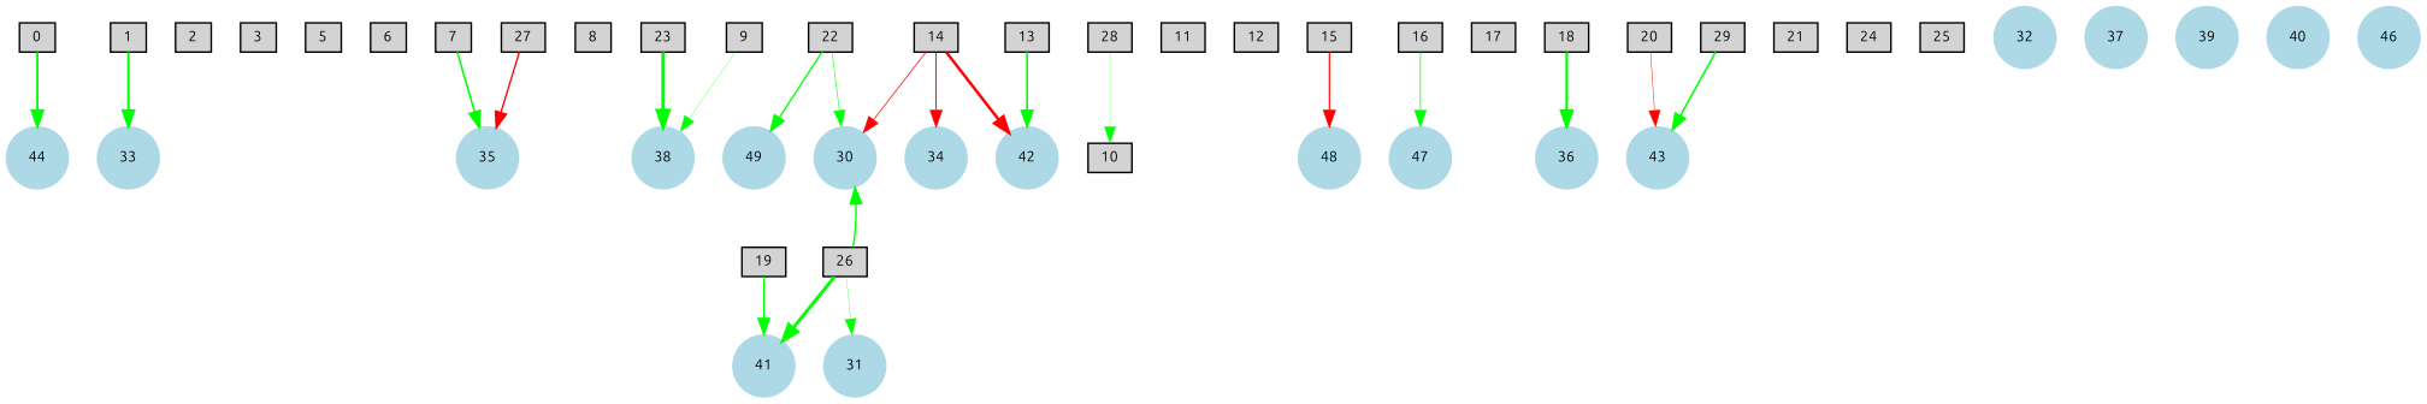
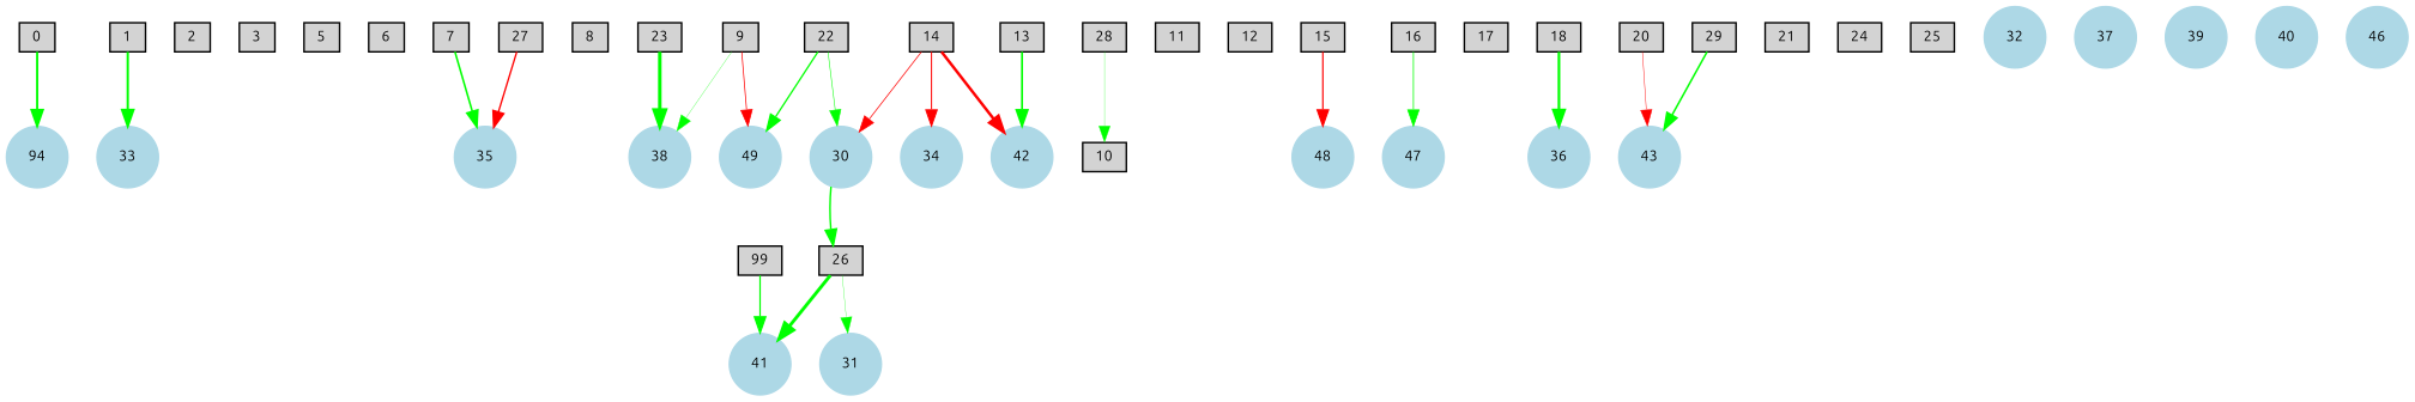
  digraph {
    fontname=Ubuntu
    node [fontname=Ubuntu fontsize=9 shape=box style=filled]
    edge [color=green fontname=Ubuntu style=solid]
    0 [height=0.2 width=0.2]
-   44 [color=lightblue height=0.2 shape=circle width=0.2]
+   44 [color=lightblue height=0.2 shape=circle width=0.2 label=94]
    1 [height=0.2 width=0.2]
    33 [color=lightblue height=0.2 shape=circle width=0.2]
    2 [height=0.2 width=0.2]
    3 [height=0.2 width=0.2]
    5 [height=0.2 width=0.2]
    6 [height=0.2 width=0.2]
    7 [height=0.2 width=0.2]
    35 [color=lightblue height=0.2 shape=circle width=0.2]
    8 [height=0.2 width=0.2]
    9 [height=0.2 width=0.2]
    38 [color=lightblue height=0.2 shape=circle width=0.2]
    n14 [color=lightblue height=0.2 label=49 shape=circle width=0.2]
    10 [height=0.2 width=0.2]
    11 [height=0.2 width=0.2]
    12 [height=0.2 width=0.2]
    13 [height=0.2 width=0.2]
    42 [color=lightblue height=0.2 shape=circle width=0.2]
    14 [height=0.2 width=0.2]
    30 [color=lightblue height=0.2 shape=circle width=0.2]
    34 [color=lightblue height=0.2 shape=circle width=0.2]
    15 [height=0.2 width=0.2]
    48 [color=lightblue height=0.2 shape=circle width=0.2]
    16 [height=0.2 width=0.2]
    47 [color=lightblue height=0.2 shape=circle width=0.2]
    17 [height=0.2 width=0.2]
    18 [height=0.2 width=0.2]
    36 [color=lightblue height=0.2 shape=circle width=0.2]
-   19 [height=0.2 width=0.2]
+   19 [height=0.2 width=0.2 label=99]
    41 [color=lightblue height=0.2 shape=circle width=0.2]
    20 [height=0.2 width=0.2]
    43 [color=lightblue height=0.2 shape=circle width=0.2]
    21 [height=0.2 width=0.2]
    22 [height=0.2 width=0.2]
    23 [height=0.2 width=0.2]
    24 [height=0.2 width=0.2]
    25 [height=0.2 width=0.2]
    26 [height=0.2 width=0.2]
    31 [color=lightblue height=0.2 shape=circle width=0.2]
    27 [height=0.2 width=0.2]
    28 [height=0.2 width=0.2]
    29 [height=0.2 width=0.2]
    32 [color=lightblue height=0.2 shape=circle width=0.2]
    37 [color=lightblue height=0.2 shape=circle width=0.2]
    39 [color=lightblue height=0.2 shape=circle width=0.2]
    40 [color=lightblue height=0.2 shape=circle width=0.2]
    46 [color=lightblue height=0.2 shape=circle width=0.2]
    0 -> 44 [penwidth=1.36926462708]
    1 -> 33 [penwidth=1.43457192848]
    7 -> 35 [penwidth=1.12887268401]
    9 -> 38 [penwidth=0.197049979752]
+   9 -> n14 [color=red penwidth=0.523922748348]
    13 -> 42 [penwidth=1.20655949553]
    14 -> 42 [color=red penwidth=1.75519776609]
    14 -> 30 [color=red penwidth=0.517297325536]
    14 -> 34 [color=red penwidth=0.727308643517]
    15 -> 48 [color=red penwidth=0.849008809887]
    16 -> 47 [penwidth=0.538900311724]
    18 -> 36 [penwidth=1.58496349013]
    19 -> 41 [penwidth=0.878081845805]
    20 -> 43 [color=red penwidth=0.320465000745]
    22 -> n14 [penwidth=0.928011664411]
    22 -> 30 [penwidth=0.384253556171]
    23 -> 38 [penwidth=2.18799953573]
-   26 -> 30 [penwidth=1.01754257864]
+   30 -> 26 [penwidth=1.01754257864]
    26 -> 41 [penwidth=2.06110293843]
    26 -> 31 [penwidth=0.203064253362]
    27 -> 35 [color=red penwidth=0.963821979771]
    28 -> 10 [penwidth=0.191579819472]
    29 -> 43 [penwidth=1.08758746129]
  }
